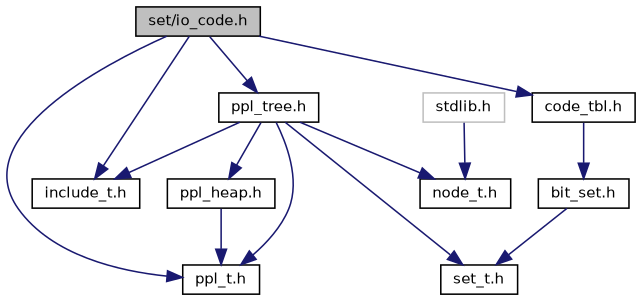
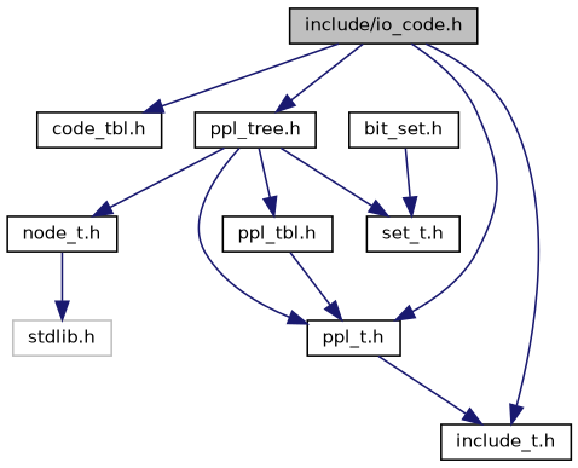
  digraph {
    node [color=black fillcolor=white fontname=Helvetica fontsize=10 shape=record style=filled]
    edge [color=midnightblue fontname=Helvetica fontsize=10 labelfontname=Helvetica labelfontsize=10 style=solid]
-   n1 [fillcolor=grey75 fontcolor=black height=0.2 label="set/io_code.h" width=0.4]
+   n1 [fillcolor=grey75 fontcolor=black height=0.2 label="include/io_code.h" width=0.4]
    n2 [height=0.2 label="code_tbl.h" width=0.4]
    n3 [height=0.2 label="ppl_tree.h" width=0.4]
    n4 [height=0.2 label="ppl_t.h" width=0.4]
    n5 [height=0.2 label="include_t.h" width=0.4]
    n6 [height=0.2 label="bit_set.h" width=0.4]
    n7 [height=0.2 label="set_t.h" width=0.4]
    n8 [height=0.2 label="node_t.h" width=0.4]
-   n9 [height=0.2 label="ppl_heap.h" width=0.4]
+   n9 [height=0.2 label="ppl_tbl.h" width=0.4]
    n10 [color=grey75 height=0.2 label="stdlib.h" width=0.4]
    n1 -> n2
    n1 -> n3
    n1 -> n4
    n1 -> n5
-   n2 -> n6
    n3 -> n4
-   n3 -> n5
+   n4 -> n5
    n3 -> n7
    n3 -> n8
    n3 -> n9
    n6 -> n7
-   n10 -> n8
+   n8 -> n10
    n9 -> n4
  }
